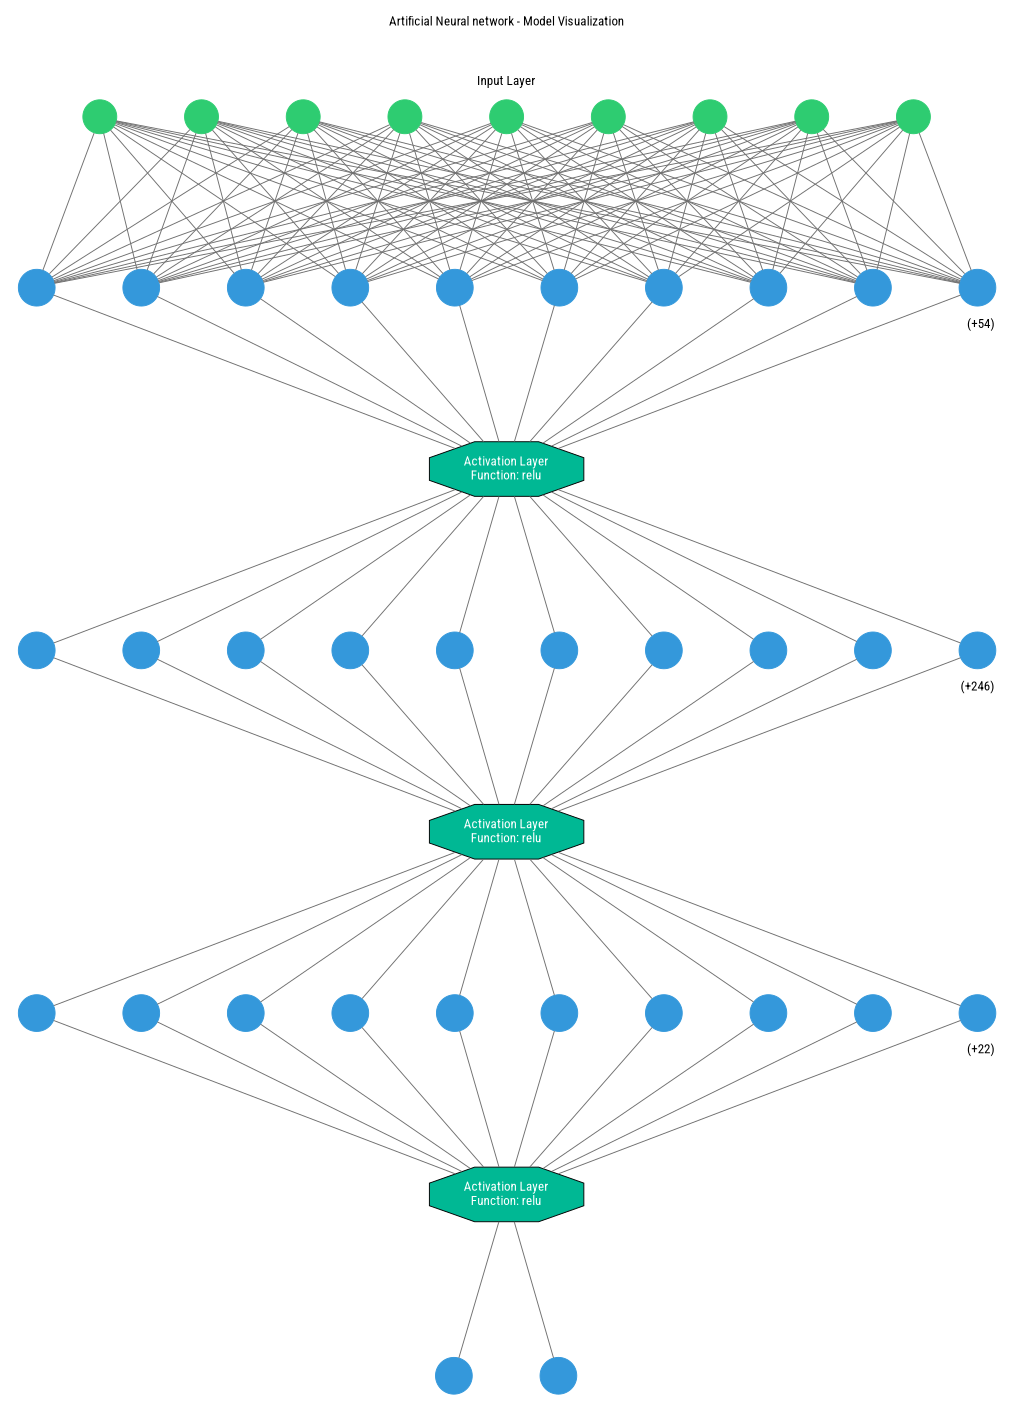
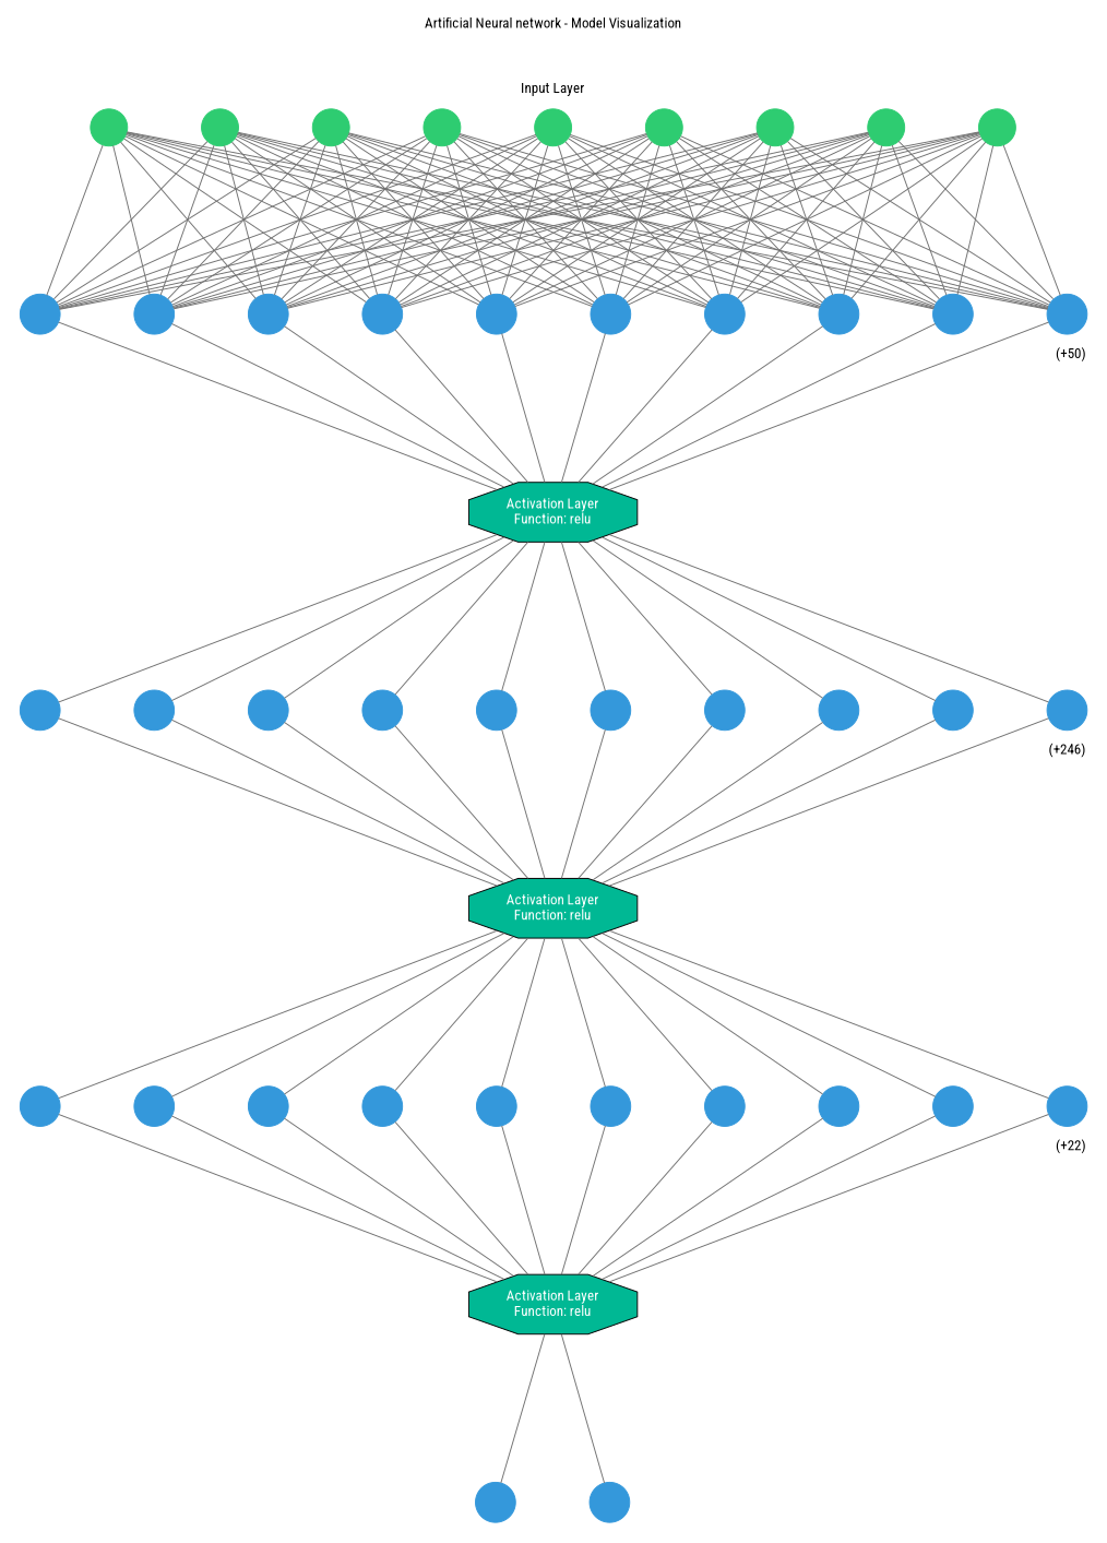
  digraph {
    arrowShape=none
    nodesep=1
    ranksep=2
    splines=false
    fontname="Roboto Condensed"
    node [color="#3498db" fontcolor="#3498db" shape=circle style=filled fontname="Roboto Condensed"]
    edge [arrowhead=none color="#707070" fontname="Roboto Condensed"]
    1 [color="#2ecc71" fontcolor="#2ecc71"]
    2 [color="#2ecc71" fontcolor="#2ecc71"]
    3 [color="#2ecc71" fontcolor="#2ecc71"]
    4 [color="#2ecc71" fontcolor="#2ecc71"]
    5 [color="#2ecc71" fontcolor="#2ecc71"]
    6 [color="#2ecc71" fontcolor="#2ecc71"]
    7 [color="#2ecc71" fontcolor="#2ecc71"]
    8 [color="#2ecc71" fontcolor="#2ecc71"]
    9 [color="#2ecc71" fontcolor="#2ecc71"]
    10
    11
    12
    13
    14
    15
    16
    17
    18
    19
    n20 [fillcolor="#00b894" fontcolor=white label="Activation Layer\nFunction: relu" shape=octagon color=""]
    21
    22
    23
    24
    25
    26
    27
    28
    29
    30
    n31 [fillcolor="#00b894" fontcolor=white label="Activation Layer\nFunction: relu" shape=octagon color=""]
    32
    33
    34
    35
    36
    37
    38
    39
    40
    41
    n42 [fillcolor="#00b894" fontcolor=white label="Activation Layer\nFunction: relu" shape=octagon color=""]
    43
    44
    subgraph cluster_1 {
      color=white
      label="Artificial Neural network - Model Visualization\n\n\n\nInput Layer"
      rank=same
      1
      2
      3
      4
      5
      6
      7
      8
      9
    }
    subgraph cluster_2 {
      color=white
-     label=" (+54)"
+     label=" (+50)"
      labeljust=right
      labelloc=b
      rank=same
      10
      11
      12
      13
      14
      15
      16
      17
      18
      19
    }
    subgraph cluster_3 {
      color=white
      n20
    }
    subgraph cluster_4 {
      color=white
      label=" (+246)"
      labeljust=right
      labelloc=b
      rank=same
      21
      22
      23
      24
      25
      26
      27
      28
      29
      30
    }
    subgraph cluster_5 {
      color=white
      n31
    }
    subgraph cluster_6 {
      color=white
      label=" (+22)"
      labeljust=right
      labelloc=b
      rank=same
      32
      33
      34
      35
      36
      37
      38
      39
      40
      41
    }
    subgraph cluster_7 {
      color=white
      n42
    }
    subgraph cluster_8 {
      color=white
      labeljust=right
      labelloc=b
      rank=same
      43
      44
    }
    subgraph cluster_9 {
    }
    1 -> 10
    1 -> 11
    1 -> 12
    1 -> 13
    1 -> 14
    1 -> 15
    1 -> 16
    1 -> 17
    1 -> 18
    1 -> 19
    2 -> 10
    2 -> 11
    2 -> 12
    2 -> 13
    2 -> 14
    2 -> 15
    2 -> 16
    2 -> 17
    2 -> 18
    2 -> 19
    3 -> 10
    3 -> 11
    3 -> 12
    3 -> 13
    3 -> 14
    3 -> 15
    3 -> 16
    3 -> 17
    3 -> 18
    3 -> 19
    4 -> 10
    4 -> 11
    4 -> 12
    4 -> 13
    4 -> 14
    4 -> 15
    4 -> 16
    4 -> 17
    4 -> 18
    4 -> 19
    5 -> 10
    5 -> 11
    5 -> 12
    5 -> 13
    5 -> 14
    5 -> 15
    5 -> 16
    5 -> 17
    5 -> 18
    5 -> 19
    6 -> 10
    6 -> 11
    6 -> 12
    6 -> 13
    6 -> 14
    6 -> 15
    6 -> 16
    6 -> 17
    6 -> 18
    6 -> 19
    7 -> 10
    7 -> 11
    7 -> 12
    7 -> 13
    7 -> 14
    7 -> 15
    7 -> 16
    7 -> 17
    7 -> 18
    7 -> 19
    8 -> 10
    8 -> 11
    8 -> 12
    8 -> 13
    8 -> 14
    8 -> 15
    8 -> 16
    8 -> 17
    8 -> 18
    8 -> 19
    9 -> 10
    9 -> 11
    9 -> 12
    9 -> 13
    9 -> 14
    9 -> 15
    9 -> 16
    9 -> 17
    9 -> 18
    9 -> 19
    10 -> n20
    11 -> n20
    12 -> n20
    13 -> n20
    14 -> n20
    15 -> n20
    16 -> n20
    17 -> n20
    18 -> n20
    19 -> n20
    n20 -> 21
    n20 -> 22
    n20 -> 23
    n20 -> 24
    n20 -> 25
    n20 -> 26
    n20 -> 27
    n20 -> 28
    n20 -> 29
    n20 -> 30
    21 -> n31
    22 -> n31
    23 -> n31
    24 -> n31
    25 -> n31
    26 -> n31
    27 -> n31
    28 -> n31
    29 -> n31
    30 -> n31
    n31 -> 32
    n31 -> 33
    n31 -> 34
    n31 -> 35
    n31 -> 36
    n31 -> 37
    n31 -> 38
    n31 -> 39
    n31 -> 40
    n31 -> 41
    32 -> n42
    33 -> n42
    34 -> n42
    35 -> n42
    36 -> n42
    37 -> n42
    38 -> n42
    39 -> n42
    40 -> n42
    41 -> n42
    n42 -> 43
    n42 -> 44
  }
